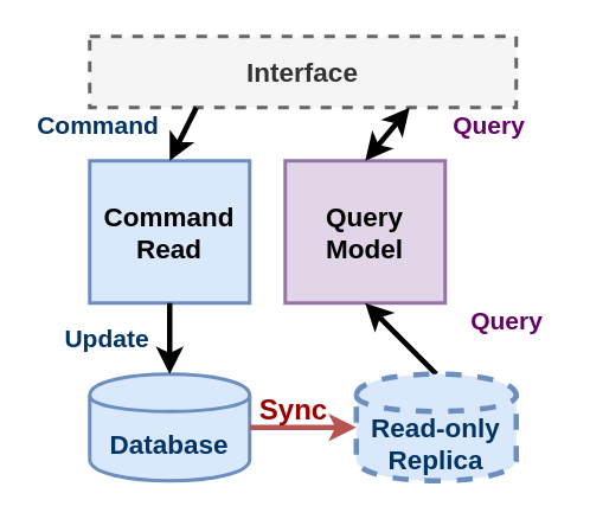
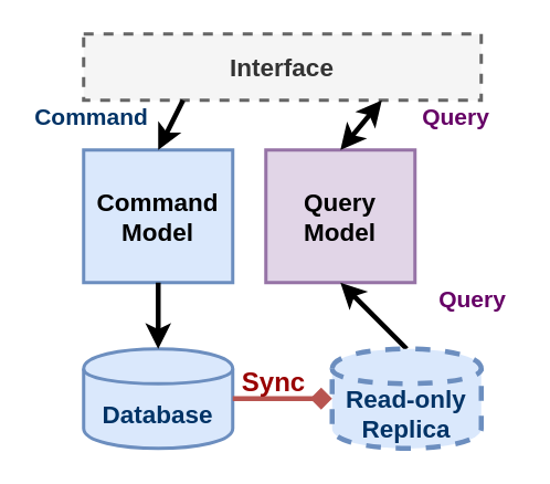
  <mxCell id="0" />
  <mxCell id="1" parent="0" />
- <mxCell id="2" value="&lt;font style=&quot;font-size: 15px&quot;&gt;&lt;b&gt;Command Read&lt;/b&gt;&lt;/font&gt;" style="rounded=0;whiteSpace=wrap;html=1;strokeWidth=2;fillColor=#dae8fc;strokeColor=#6c8ebf;" parent="1" vertex="1"><mxGeometry x="50" y="90" width="90" height="80" as="geometry" /></mxCell>
+ <mxCell id="2" value="&lt;font style=&quot;font-size: 15px&quot;&gt;&lt;b&gt;Command Model&lt;/b&gt;&lt;/font&gt;" style="rounded=0;whiteSpace=wrap;html=1;strokeWidth=2;fillColor=#dae8fc;strokeColor=#6c8ebf;" parent="1" vertex="1"><mxGeometry x="50" y="90" width="90" height="80" as="geometry" /></mxCell>
  <mxCell id="3" value="&lt;font style=&quot;font-size: 15px&quot;&gt;&lt;b&gt;Query&lt;br&gt;Model&lt;/b&gt;&lt;/font&gt;" style="rounded=0;whiteSpace=wrap;html=1;strokeWidth=2;fillColor=#e1d5e7;strokeColor=#9673a6;" parent="1" vertex="1"><mxGeometry x="160" y="90" width="90" height="80" as="geometry" /></mxCell>
  <mxCell id="4" value="&lt;font style=&quot;font-size: 15px&quot; color=&quot;#003366&quot;&gt;&lt;b&gt;Database&lt;/b&gt;&lt;/font&gt;" style="shape=cylinder;whiteSpace=wrap;html=1;boundedLbl=1;backgroundOutline=1;strokeWidth=2;fillColor=#dae8fc;strokeColor=#6c8ebf;" parent="1" vertex="1"><mxGeometry x="50" y="210" width="90" height="60" as="geometry" /></mxCell>
  <mxCell id="5" value="&lt;font style=&quot;font-size: 15px&quot;&gt;&lt;b&gt;Interface&lt;/b&gt;&lt;/font&gt;" style="rounded=0;whiteSpace=wrap;html=1;strokeWidth=2;fillColor=#f5f5f5;strokeColor=#666666;fontColor=#333333;dashed=1;" parent="1" vertex="1"><mxGeometry x="50" y="20" width="240" height="40" as="geometry" /></mxCell>
  <mxCell id="6" value="" style="endArrow=classic;html=1;strokeWidth=3;entryX=0.5;entryY=0;entryDx=0;entryDy=0;targetPerimeterSpacing=-1;endSize=6;exitX=0.25;exitY=1;exitDx=0;exitDy=0;" parent="1" source="5" target="2" edge="1"><mxGeometry width="50" height="50" relative="1" as="geometry"><mxPoint x="90" y="60" as="sourcePoint" /><mxPoint x="100" y="300" as="targetPoint" /></mxGeometry></mxCell>
  <mxCell id="7" value="" style="endArrow=classic;html=1;strokeWidth=3;exitX=0.5;exitY=1;exitDx=0;exitDy=0;jumpSize=6;startSize=6;endSize=6;entryX=0.5;entryY=0;entryDx=0;entryDy=0;" parent="1" source="2" target="4" edge="1"><mxGeometry width="50" height="50" relative="1" as="geometry"><mxPoint x="310" y="140" as="sourcePoint" /><mxPoint x="10" y="200" as="targetPoint" /></mxGeometry></mxCell>
  <mxCell id="8" value="" style="endArrow=classic;html=1;strokeWidth=3;targetPerimeterSpacing=0;endSize=6;exitX=0.5;exitY=0;exitDx=0;exitDy=0;startArrow=classic;startFill=1;entryX=0.75;entryY=1;entryDx=0;entryDy=0;" parent="1" source="3" target="5" edge="1"><mxGeometry width="50" height="50" relative="1" as="geometry"><mxPoint x="490" y="20" as="sourcePoint" /><mxPoint x="190" y="60" as="targetPoint" /></mxGeometry></mxCell>
  <mxCell id="9" value="" style="endArrow=classic;html=1;strokeWidth=3;targetPerimeterSpacing=0;endSize=6;entryX=0.5;entryY=1;entryDx=0;entryDy=0;startArrow=none;startFill=0;exitX=0.5;exitY=0;exitDx=0;exitDy=0;" parent="1" source="14" target="3" edge="1"><mxGeometry width="50" height="50" relative="1" as="geometry"><mxPoint x="250" y="210" as="sourcePoint" /><mxPoint x="320" y="150" as="targetPoint" /></mxGeometry></mxCell>
  <mxCell id="10" value="&lt;span style=&quot;font-size: 14px&quot;&gt;&lt;b&gt;&lt;font color=&quot;#660066&quot;&gt;Query&lt;/font&gt;&lt;/b&gt;&lt;/span&gt;" style="text;html=1;strokeColor=none;fillColor=none;align=center;verticalAlign=middle;whiteSpace=wrap;rounded=0;" parent="1" vertex="1"><mxGeometry x="250" y="60" width="50" height="20" as="geometry" /></mxCell>
  <mxCell id="11" value="&lt;span style=&quot;font-size: 14px&quot;&gt;&lt;b&gt;&lt;font color=&quot;#003366&quot;&gt;Command&lt;/font&gt;&lt;/b&gt;&lt;/span&gt;" style="text;html=1;strokeColor=none;fillColor=none;align=center;verticalAlign=middle;whiteSpace=wrap;rounded=0;" parent="1" vertex="1"><mxGeometry x="20" y="60" width="70" height="20" as="geometry" /></mxCell>
  <mxCell id="12" value="&lt;span style=&quot;font-size: 14px&quot;&gt;&lt;b&gt;&lt;font color=&quot;#660066&quot;&gt;Query&lt;/font&gt;&lt;/b&gt;&lt;/span&gt;" style="text;html=1;strokeColor=none;fillColor=none;align=center;verticalAlign=middle;whiteSpace=wrap;rounded=0;" parent="1" vertex="1"><mxGeometry x="260" y="170" width="50" height="20" as="geometry" /></mxCell>
- <mxCell id="13" value="&lt;span style=&quot;font-size: 14px&quot;&gt;&lt;b&gt;&lt;font color=&quot;#003366&quot;&gt;Update&lt;/font&gt;&lt;/b&gt;&lt;/span&gt;" style="text;html=1;strokeColor=none;fillColor=none;align=center;verticalAlign=middle;whiteSpace=wrap;rounded=0;" parent="1" vertex="1"><mxGeometry x="30" y="180" width="60" height="20" as="geometry" /></mxCell>
  <mxCell id="14" value="&lt;font style=&quot;font-size: 15px&quot; color=&quot;#003366&quot;&gt;&lt;b&gt;Read-only&lt;br&gt;Replica&lt;/b&gt;&lt;/font&gt;" style="shape=cylinder;whiteSpace=wrap;html=1;boundedLbl=1;backgroundOutline=1;strokeWidth=3;fillColor=#dae8fc;strokeColor=#6c8ebf;dashed=1;" parent="1" vertex="1"><mxGeometry x="200" y="210" width="90" height="60" as="geometry" /></mxCell>
- <mxCell id="15" value="" style="endArrow=classic;html=1;strokeWidth=3;exitX=1;exitY=0.5;exitDx=0;exitDy=0;entryX=0;entryY=0.5;entryDx=0;entryDy=0;fillColor=#f8cecc;strokeColor=#b85450;" parent="1" source="4" target="14" edge="1"><mxGeometry width="50" height="50" relative="1" as="geometry"><mxPoint x="360" y="220" as="sourcePoint" /><mxPoint x="410" y="170" as="targetPoint" /></mxGeometry></mxCell>
+ <mxCell id="15" value="" style="endArrow=diamond;html=1;strokeWidth=3;exitX=1;exitY=0.5;exitDx=0;exitDy=0;entryX=0;entryY=0.5;entryDx=0;entryDy=0;fillColor=#f8cecc;strokeColor=#b85450;" parent="1" source="4" target="14" edge="1"><mxGeometry width="50" height="50" relative="1" as="geometry"><mxPoint x="360" y="220" as="sourcePoint" /><mxPoint x="410" y="170" as="targetPoint" /></mxGeometry></mxCell>
  <mxCell id="16" value="&lt;font style=&quot;font-size: 16px&quot; color=&quot;#990000&quot;&gt;&lt;b&gt;Sync&lt;/b&gt;&lt;/font&gt;" style="text;html=1;strokeColor=none;fillColor=none;align=center;verticalAlign=middle;whiteSpace=wrap;rounded=0;dashed=1;" parent="1" vertex="1"><mxGeometry x="140" y="220" width="50" height="20" as="geometry" /></mxCell>
